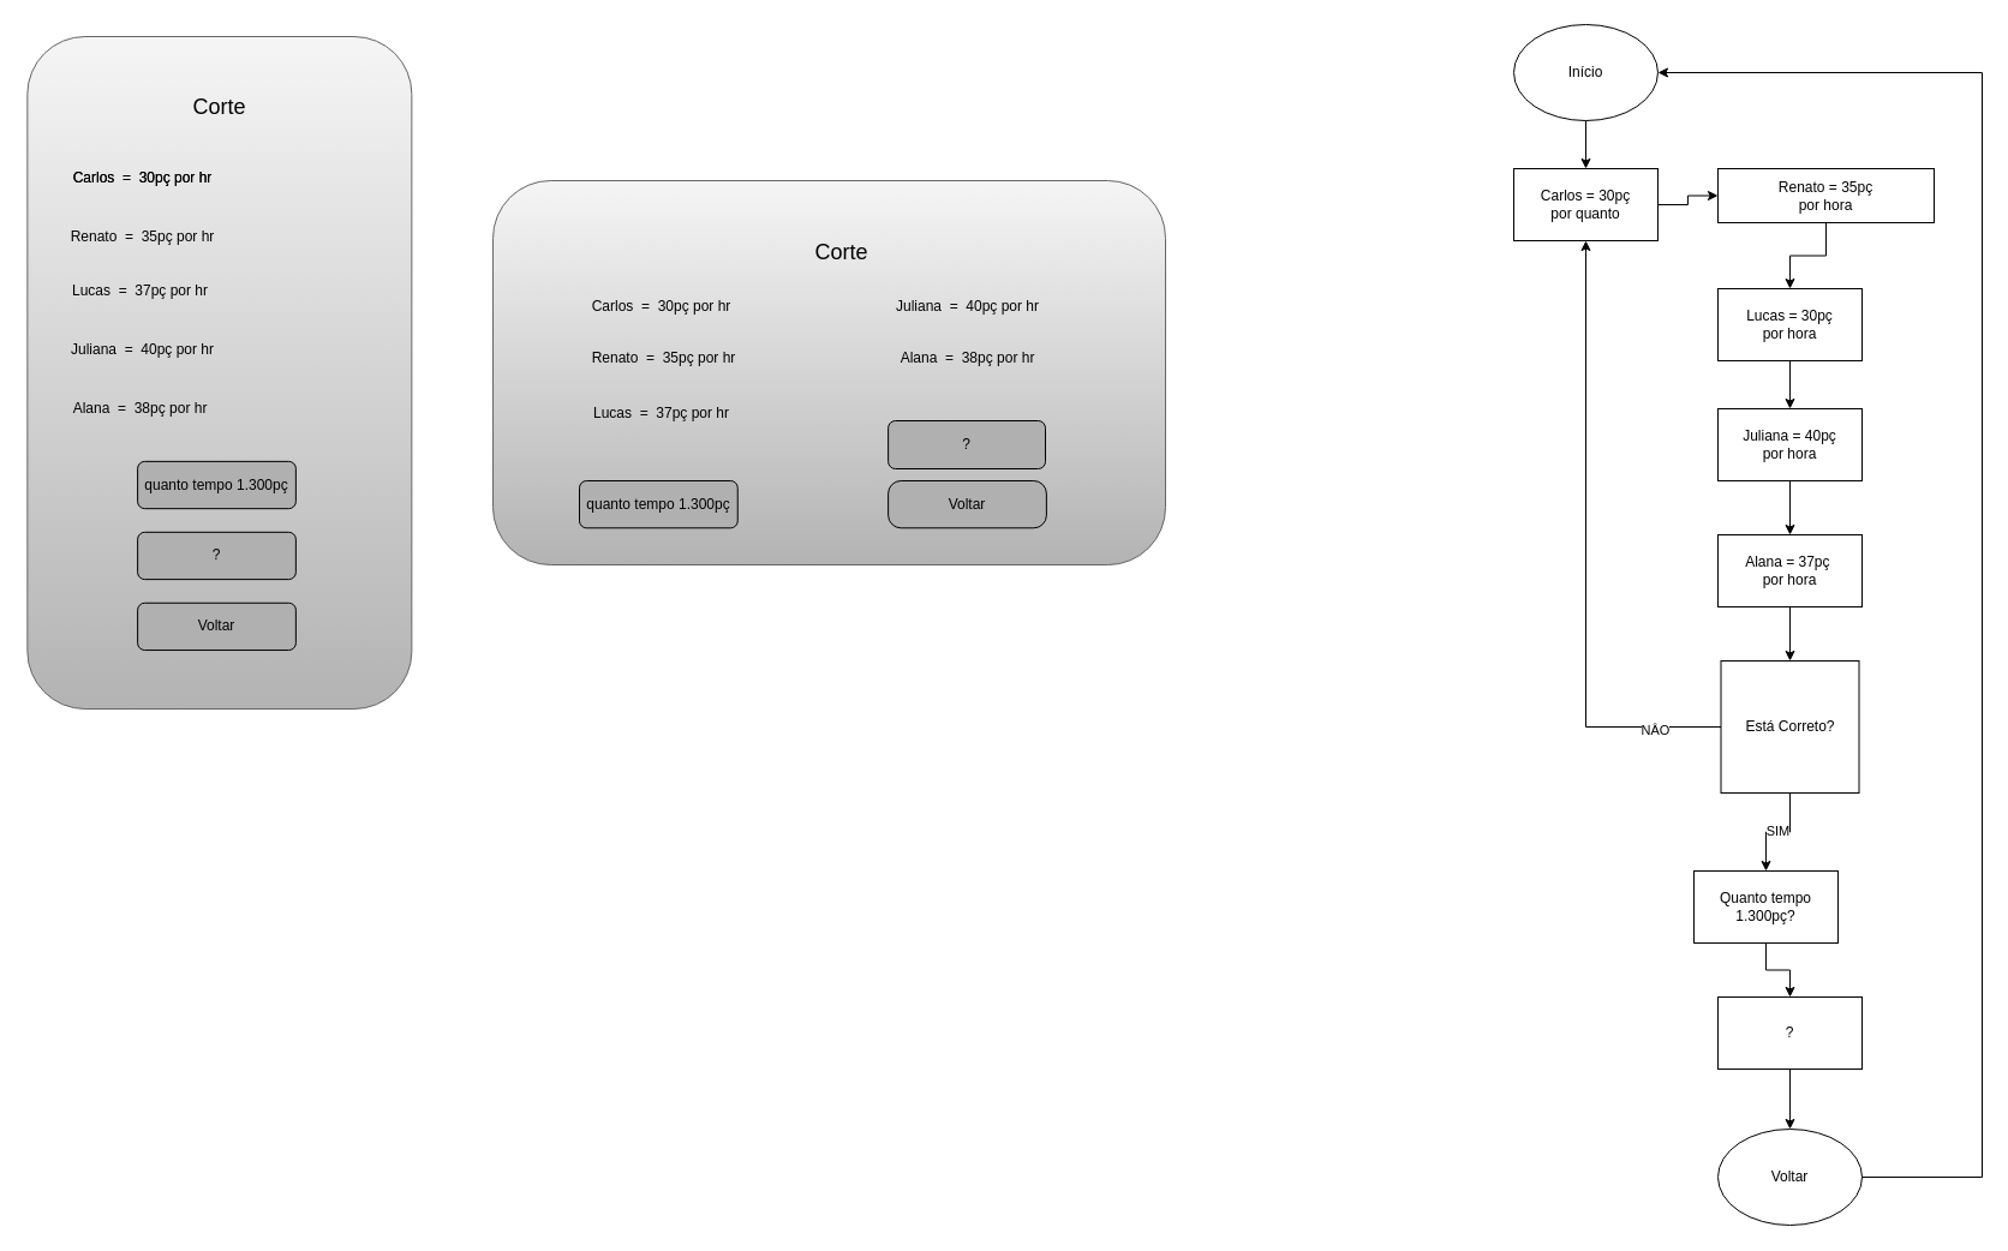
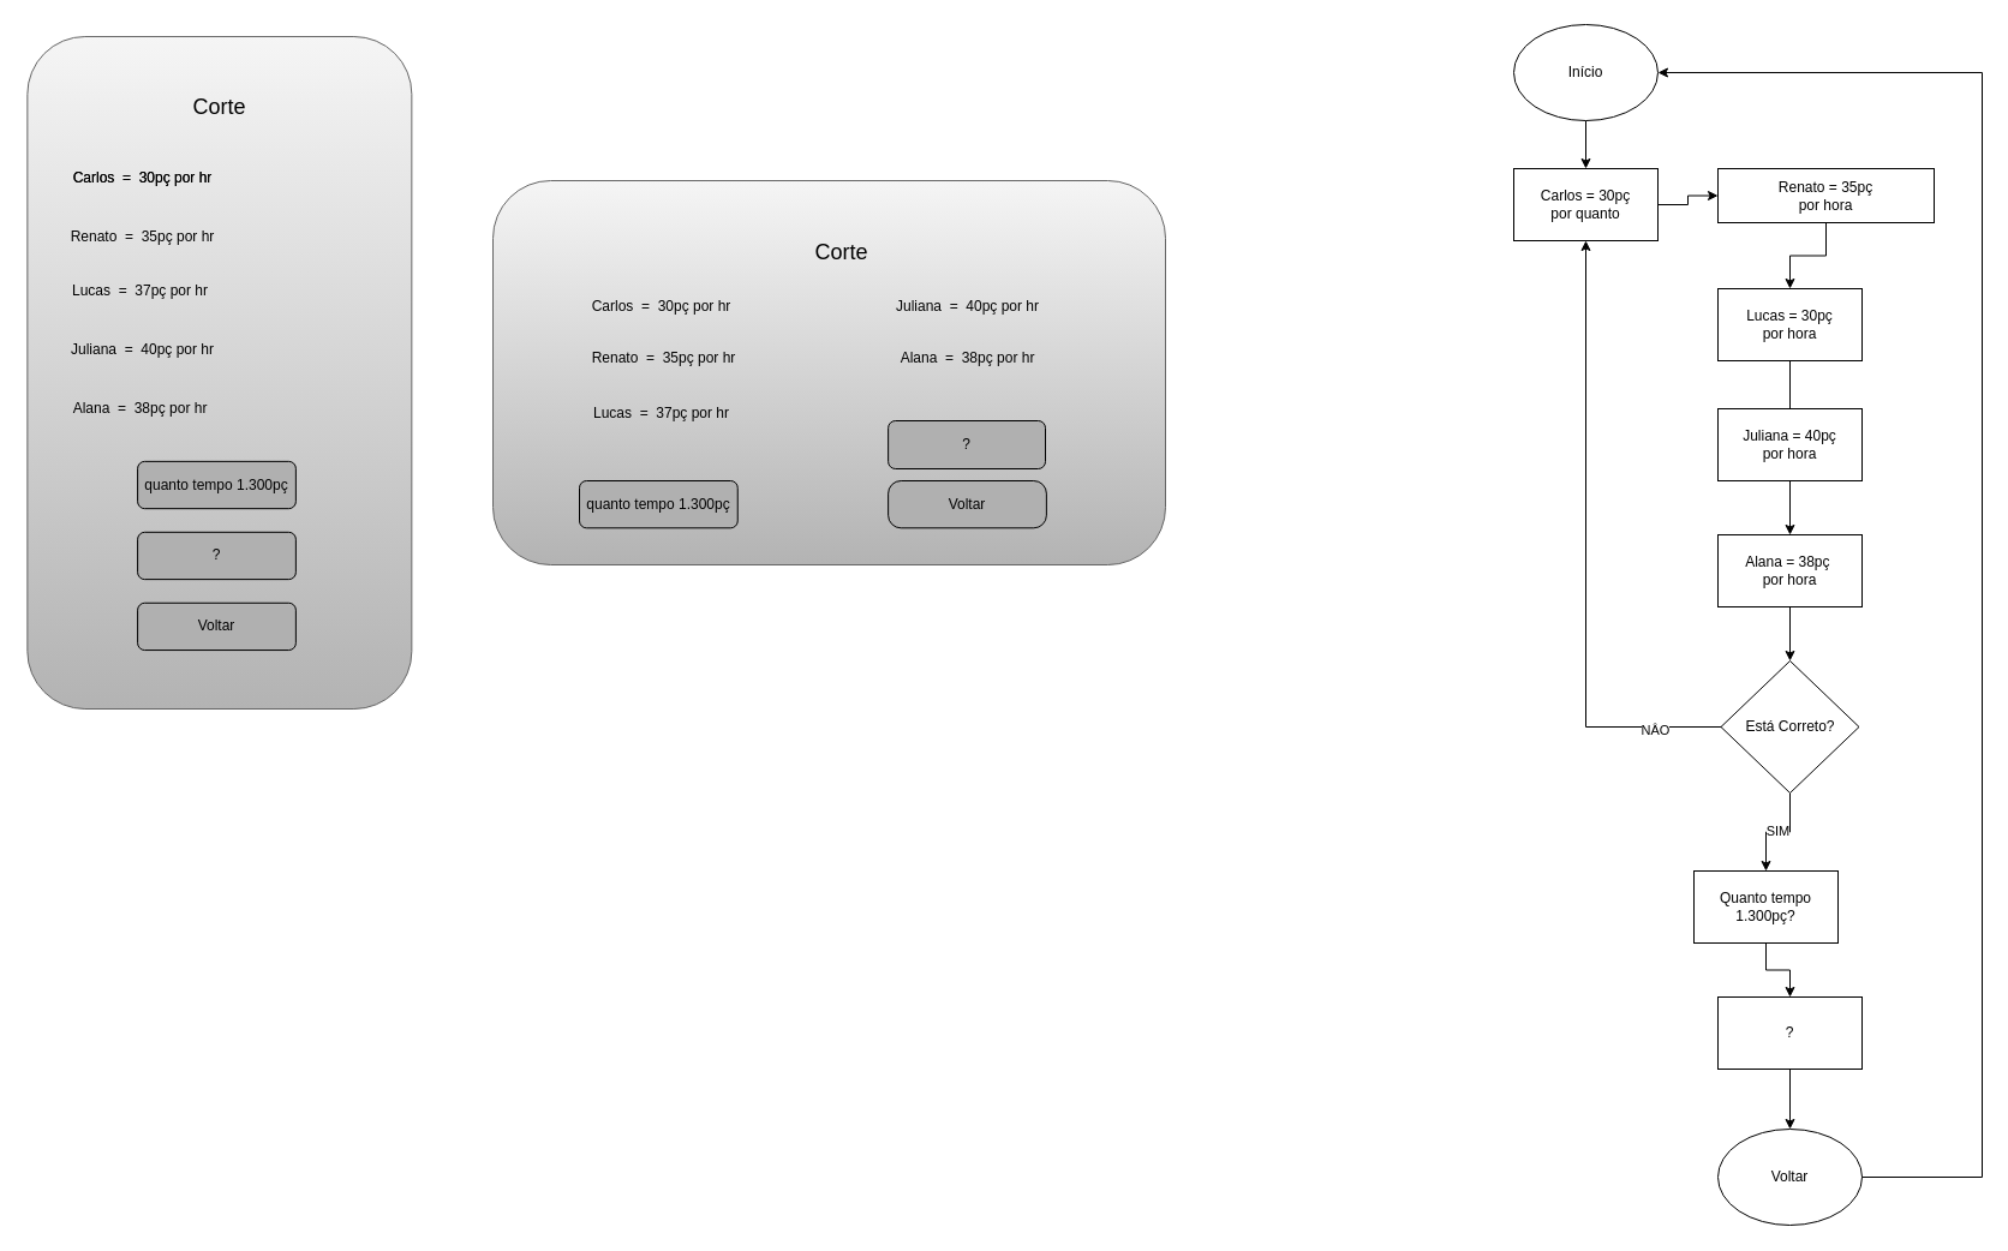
  <mxCell id="0" />
  <mxCell id="1" parent="0" />
  <mxCell id="2" value="" style="group" vertex="1" connectable="0" parent="1"><mxGeometry x="20" y="30" width="320" height="560" as="geometry" /></mxCell>
  <mxCell id="3" value="" style="rounded=1;whiteSpace=wrap;html=1;fillColor=#f5f5f5;gradientColor=#b3b3b3;strokeColor=#666666;container=1;" vertex="1" parent="2"><mxGeometry x="2.35" width="320" height="560" as="geometry" /></mxCell>
  <mxCell id="4" value="" style="group" vertex="1" connectable="0" parent="2"><mxGeometry x="26.353" y="39.474" width="199.529" height="471.579" as="geometry" /></mxCell>
  <mxCell id="5" value="&lt;font style=&quot;font-size: 18px;&quot;&gt;Corte&lt;/font&gt;" style="text;html=1;align=center;verticalAlign=middle;resizable=0;points=[];autosize=1;strokeColor=none;fillColor=none;container=0;" vertex="1" parent="4"><mxGeometry x="101" width="70" height="40" as="geometry" /></mxCell>
  <mxCell id="6" value="Carlos&amp;nbsp; =&amp;nbsp; 30pç por hr" style="text;html=1;align=center;verticalAlign=middle;resizable=0;points=[];autosize=1;strokeColor=none;fillColor=none;container=0;" vertex="1" parent="4"><mxGeometry x="1.882" y="63.86" width="140" height="30" as="geometry" /></mxCell>
  <mxCell id="7" value="Carlos&amp;nbsp; =&amp;nbsp; 30pç por hr" style="text;html=1;align=center;verticalAlign=middle;resizable=0;points=[];autosize=1;strokeColor=none;fillColor=none;container=0;" vertex="1" parent="4"><mxGeometry x="1.882" y="63.86" width="140" height="30" as="geometry" /></mxCell>
  <mxCell id="8" value="Renato&amp;nbsp; =&amp;nbsp; 35pç por hr" style="text;html=1;align=center;verticalAlign=middle;resizable=0;points=[];autosize=1;strokeColor=none;fillColor=none;container=0;" vertex="1" parent="4"><mxGeometry x="1.882" y="112.982" width="140" height="30" as="geometry" /></mxCell>
  <mxCell id="9" value="Lucas&amp;nbsp; =&amp;nbsp; 37pç p&lt;span style=&quot;color: rgba(0, 0, 0, 0); font-family: monospace; font-size: 0px; text-align: start;&quot;&gt;%3CmxGraphModel%3E%3Croot%3E%3CmxCell%20id%3D%220%22%2F%3E%3CmxCell%20id%3D%221%22%20parent%3D%220%22%2F%3E%3CmxCell%20id%3D%222%22%20value%3D%22Renato%26amp%3Bnbsp%3B%20%3D%26amp%3Bnbsp%3B%2035p%C3%A7%20por%20hr%22%20style%3D%22text%3Bhtml%3D1%3Balign%3Dcenter%3BverticalAlign%3Dmiddle%3Bresizable%3D0%3Bpoints%3D%5B%5D%3Bautosize%3D1%3BstrokeColor%3Dnone%3BfillColor%3Dnone%3Bcontainer%3D0%3B%22%20vertex%3D%221%22%20parent%3D%221%22%3E%3CmxGeometry%20x%3D%22108.235%22%20y%3D%22262.456%22%20width%3D%22140%22%20height%3D%2230%22%20as%3D%22geometry%22%2F%3E%3C%2FmxCell%3E%3C%2Froot%3E%3C%2FmxGraphModel%3E&lt;/span&gt;&lt;span style=&quot;color: rgba(0, 0, 0, 0); font-family: monospace; font-size: 0px; text-align: start;&quot;&gt;%3CmxGraphModel%3E%3Croot%3E%3CmxCell%20id%3D%220%22%2F%3E%3CmxCell%20id%3D%221%22%20parent%3D%220%22%2F%3E%3CmxCell%20id%3D%222%22%20value%3D%22Renato%26amp%3Bnbsp%3B%20%3D%26amp%3Bnbsp%3B%2035p%C3%A7%20por%20hr%22%20style%3D%22text%3Bhtml%3D1%3Balign%3Dcenter%3BverticalAlign%3Dmiddle%3Bresizable%3D0%3Bpoints%3D%5B%5D%3Bautosize%3D1%3BstrokeColor%3Dnone%3BfillColor%3Dnone%3Bcontainer%3D0%3B%22%20vertex%3D%221%22%20parent%3D%221%22%3E%3CmxGeometry%20x%3D%22108.235%22%20y%3D%22262.456%22%20width%3D%22140%22%20height%3D%2230%22%20as%3D%22geometry%22%2F%3E%3C%2FmxCell%3E%3C%2Froot%3E%3C%2FmxGraphModel%3E&lt;/span&gt;or hr" style="text;html=1;align=center;verticalAlign=middle;resizable=0;points=[];autosize=1;strokeColor=none;fillColor=none;container=0;" vertex="1" parent="4"><mxGeometry y="157.193" width="140" height="30" as="geometry" /></mxCell>
  <mxCell id="10" value="Juliana&amp;nbsp; =&amp;nbsp; 40pç por hr" style="text;html=1;align=center;verticalAlign=middle;resizable=0;points=[];autosize=1;strokeColor=none;fillColor=none;container=0;" vertex="1" parent="4"><mxGeometry x="1.882" y="206.316" width="140" height="30" as="geometry" /></mxCell>
  <mxCell id="11" value="Alana&amp;nbsp; =&amp;nbsp; 38pç po&lt;span style=&quot;color: rgba(0, 0, 0, 0); font-family: monospace; font-size: 0px; text-align: start;&quot;&gt;%3CmxGraphModel%3E%3Croot%3E%3CmxCell%20id%3D%220%22%2F%3E%3CmxCell%20id%3D%221%22%20parent%3D%220%22%2F%3E%3CmxCell%20id%3D%222%22%20value%3D%22Juliana%26amp%3Bnbsp%3B%20%3D%26amp%3Bnbsp%3B%2040p%C3%A7%20por%20hr%22%20style%3D%22text%3Bhtml%3D1%3Balign%3Dcenter%3BverticalAlign%3Dmiddle%3Bresizable%3D0%3Bpoints%3D%5B%5D%3Bautosize%3D1%3BstrokeColor%3Dnone%3BfillColor%3Dnone%3Bcontainer%3D0%3B%22%20vertex%3D%221%22%20parent%3D%221%22%3E%3CmxGeometry%20x%3D%22108.235%22%20y%3D%22355.789%22%20width%3D%22140%22%20height%3D%2230%22%20as%3D%22geometry%22%2F%3E%3C%2FmxCell%3E%3C%2Froot%3E%3C%2FmxGraphModel%3E&lt;/span&gt;r hr" style="text;html=1;align=center;verticalAlign=middle;resizable=0;points=[];autosize=1;strokeColor=none;fillColor=none;container=0;" vertex="1" parent="4"><mxGeometry y="255.439" width="140" height="30" as="geometry" /></mxCell>
  <mxCell id="12" value="quanto tempo 1.300pç" style="rounded=1;whiteSpace=wrap;html=1;fillColor=#B0B0B0;container=0;" vertex="1" parent="4"><mxGeometry x="67.765" y="314.386" width="131.765" height="39.298" as="geometry" /></mxCell>
  <mxCell id="13" value="?" style="rounded=1;whiteSpace=wrap;html=1;fillColor=#B0B0B0;container=0;" vertex="1" parent="4"><mxGeometry x="67.765" y="373.333" width="131.765" height="39.298" as="geometry" /></mxCell>
  <mxCell id="14" value="Voltar" style="rounded=1;whiteSpace=wrap;html=1;fillColor=#B0B0B0;container=0;" vertex="1" parent="4"><mxGeometry x="67.765" y="432.281" width="131.765" height="39.298" as="geometry" /></mxCell>
  <mxCell id="15" value="" style="rounded=1;whiteSpace=wrap;html=1;fillColor=#f5f5f5;gradientColor=#b3b3b3;strokeColor=#666666;" vertex="1" parent="1"><mxGeometry x="410" y="150" width="560" height="320" as="geometry" /></mxCell>
  <mxCell id="16" value="&lt;font style=&quot;font-size: 18px;&quot;&gt;Corte&lt;/font&gt;" style="text;html=1;align=center;verticalAlign=middle;resizable=0;points=[];autosize=1;strokeColor=none;fillColor=none;container=0;" vertex="1" parent="1"><mxGeometry x="665.003" y="190.004" width="70" height="40" as="geometry" /></mxCell>
  <mxCell id="17" value="Carlos&amp;nbsp; =&amp;nbsp; 30pç por hr" style="text;html=1;align=center;verticalAlign=middle;resizable=0;points=[];autosize=1;strokeColor=none;fillColor=none;container=0;" vertex="1" parent="1"><mxGeometry x="479.995" y="240.003" width="140" height="30" as="geometry" /></mxCell>
  <mxCell id="18" value="Renato&amp;nbsp; =&amp;nbsp; 35pç por hr" style="text;html=1;align=center;verticalAlign=middle;resizable=0;points=[];autosize=1;strokeColor=none;fillColor=none;container=0;" vertex="1" parent="1"><mxGeometry x="481.995" y="282.996" width="140" height="30" as="geometry" /></mxCell>
  <mxCell id="19" value="Lucas&amp;nbsp; =&amp;nbsp; 37pç p&lt;span style=&quot;color: rgba(0, 0, 0, 0); font-family: monospace; font-size: 0px; text-align: start;&quot;&gt;%3CmxGraphModel%3E%3Croot%3E%3CmxCell%20id%3D%220%22%2F%3E%3CmxCell%20id%3D%221%22%20parent%3D%220%22%2F%3E%3CmxCell%20id%3D%222%22%20value%3D%22Renato%26amp%3Bnbsp%3B%20%3D%26amp%3Bnbsp%3B%2035p%C3%A7%20por%20hr%22%20style%3D%22text%3Bhtml%3D1%3Balign%3Dcenter%3BverticalAlign%3Dmiddle%3Bresizable%3D0%3Bpoints%3D%5B%5D%3Bautosize%3D1%3BstrokeColor%3Dnone%3BfillColor%3Dnone%3Bcontainer%3D0%3B%22%20vertex%3D%221%22%20parent%3D%221%22%3E%3CmxGeometry%20x%3D%22108.235%22%20y%3D%22262.456%22%20width%3D%22140%22%20height%3D%2230%22%20as%3D%22geometry%22%2F%3E%3C%2FmxCell%3E%3C%2Froot%3E%3C%2FmxGraphModel%3E&lt;/span&gt;&lt;span style=&quot;color: rgba(0, 0, 0, 0); font-family: monospace; font-size: 0px; text-align: start;&quot;&gt;%3CmxGraphModel%3E%3Croot%3E%3CmxCell%20id%3D%220%22%2F%3E%3CmxCell%20id%3D%221%22%20parent%3D%220%22%2F%3E%3CmxCell%20id%3D%222%22%20value%3D%22Renato%26amp%3Bnbsp%3B%20%3D%26amp%3Bnbsp%3B%2035p%C3%A7%20por%20hr%22%20style%3D%22text%3Bhtml%3D1%3Balign%3Dcenter%3BverticalAlign%3Dmiddle%3Bresizable%3D0%3Bpoints%3D%5B%5D%3Bautosize%3D1%3BstrokeColor%3Dnone%3BfillColor%3Dnone%3Bcontainer%3D0%3B%22%20vertex%3D%221%22%20parent%3D%221%22%3E%3CmxGeometry%20x%3D%22108.235%22%20y%3D%22262.456%22%20width%3D%22140%22%20height%3D%2230%22%20as%3D%22geometry%22%2F%3E%3C%2FmxCell%3E%3C%2Froot%3E%3C%2FmxGraphModel%3E&lt;/span&gt;or hr" style="text;html=1;align=center;verticalAlign=middle;resizable=0;points=[];autosize=1;strokeColor=none;fillColor=none;container=0;" vertex="1" parent="1"><mxGeometry x="479.993" y="328.997" width="140" height="30" as="geometry" /></mxCell>
  <mxCell id="20" value="Juliana&amp;nbsp; =&amp;nbsp; 40pç por hr" style="text;html=1;align=center;verticalAlign=middle;resizable=0;points=[];autosize=1;strokeColor=none;fillColor=none;container=0;" vertex="1" parent="1"><mxGeometry x="735.005" y="239.999" width="140" height="30" as="geometry" /></mxCell>
  <mxCell id="21" value="Alana&amp;nbsp; =&amp;nbsp; 38pç po&lt;span style=&quot;color: rgba(0, 0, 0, 0); font-family: monospace; font-size: 0px; text-align: start;&quot;&gt;%3CmxGraphModel%3E%3Croot%3E%3CmxCell%20id%3D%220%22%2F%3E%3CmxCell%20id%3D%221%22%20parent%3D%220%22%2F%3E%3CmxCell%20id%3D%222%22%20value%3D%22Juliana%26amp%3Bnbsp%3B%20%3D%26amp%3Bnbsp%3B%2040p%C3%A7%20por%20hr%22%20style%3D%22text%3Bhtml%3D1%3Balign%3Dcenter%3BverticalAlign%3Dmiddle%3Bresizable%3D0%3Bpoints%3D%5B%5D%3Bautosize%3D1%3BstrokeColor%3Dnone%3BfillColor%3Dnone%3Bcontainer%3D0%3B%22%20vertex%3D%221%22%20parent%3D%221%22%3E%3CmxGeometry%20x%3D%22108.235%22%20y%3D%22355.789%22%20width%3D%22140%22%20height%3D%2230%22%20as%3D%22geometry%22%2F%3E%3C%2FmxCell%3E%3C%2Froot%3E%3C%2FmxGraphModel%3E&lt;/span&gt;r hr" style="text;html=1;align=center;verticalAlign=middle;resizable=0;points=[];autosize=1;strokeColor=none;fillColor=none;container=0;" vertex="1" parent="1"><mxGeometry x="735.003" y="282.992" width="140" height="30" as="geometry" /></mxCell>
  <mxCell id="22" value="quanto tempo 1.300pç" style="rounded=1;whiteSpace=wrap;html=1;fillColor=#B0B0B0;container=0;" vertex="1" parent="1"><mxGeometry x="481.998" y="400" width="131.765" height="39.298" as="geometry" /></mxCell>
  <mxCell id="23" value="?" style="rounded=1;whiteSpace=wrap;html=1;fillColor=#B0B0B0;container=0;" vertex="1" parent="1"><mxGeometry x="739.12" y="350" width="130.88" height="40" as="geometry" /></mxCell>
  <mxCell id="24" value="Voltar" style="rounded=1;whiteSpace=wrap;html=1;fillColor=#B0B0B0;container=0;arcSize=27;" vertex="1" parent="1"><mxGeometry x="739.118" y="400.004" width="131.765" height="39.298" as="geometry" /></mxCell>
  <mxCell id="25" value="" style="edgeStyle=orthogonalEdgeStyle;rounded=0;orthogonalLoop=1;jettySize=auto;html=1;" edge="1" parent="1" source="26" target="28"><mxGeometry relative="1" as="geometry" /></mxCell>
  <mxCell id="26" value="Início" style="ellipse;whiteSpace=wrap;html=1;" vertex="1" parent="1"><mxGeometry x="1260" y="20" width="120" height="80" as="geometry" /></mxCell>
  <mxCell id="27" value="" style="edgeStyle=orthogonalEdgeStyle;rounded=0;orthogonalLoop=1;jettySize=auto;html=1;" edge="1" parent="1" source="28" target="30"><mxGeometry relative="1" as="geometry" /></mxCell>
  <mxCell id="28" value="Carlos = 30pç&lt;div&gt;por quanto&lt;/div&gt;" style="rounded=0;whiteSpace=wrap;html=1;" vertex="1" parent="1"><mxGeometry x="1260" y="140" width="120" height="60" as="geometry" /></mxCell>
  <mxCell id="29" value="" style="edgeStyle=orthogonalEdgeStyle;rounded=0;orthogonalLoop=1;jettySize=auto;html=1;" edge="1" parent="1" source="30" target="32"><mxGeometry relative="1" as="geometry" /></mxCell>
  <mxCell id="30" value="Renato = 35pç&lt;div&gt;por hora&lt;/div&gt;" style="rounded=0;whiteSpace=wrap;html=1;" vertex="1" parent="1"><mxGeometry x="1430" y="140" width="180" height="45" as="geometry" /></mxCell>
- <mxCell id="31" value="" style="edgeStyle=orthogonalEdgeStyle;rounded=0;orthogonalLoop=1;jettySize=auto;html=1;" edge="1" parent="1" source="32" target="34"><mxGeometry relative="1" as="geometry" /></mxCell>
+ <mxCell id="31" value="" style="edgeStyle=orthogonalEdgeStyle;rounded=0;orthogonalLoop=1;jettySize=auto;html=1;endArrow=none;" edge="1" parent="1" source="32" target="34"><mxGeometry relative="1" as="geometry" /></mxCell>
  <mxCell id="32" value="Lucas = 30pç&lt;div&gt;por hora&lt;/div&gt;" style="rounded=0;whiteSpace=wrap;html=1;" vertex="1" parent="1"><mxGeometry x="1430" y="240" width="120" height="60" as="geometry" /></mxCell>
  <mxCell id="33" value="" style="edgeStyle=orthogonalEdgeStyle;rounded=0;orthogonalLoop=1;jettySize=auto;html=1;" edge="1" parent="1" source="34" target="36"><mxGeometry relative="1" as="geometry" /></mxCell>
  <mxCell id="34" value="Juliana = 40pç&lt;div&gt;por hora&lt;/div&gt;" style="rounded=0;whiteSpace=wrap;html=1;" vertex="1" parent="1"><mxGeometry x="1430" y="340" width="120" height="60" as="geometry" /></mxCell>
  <mxCell id="35" value="" style="edgeStyle=orthogonalEdgeStyle;rounded=0;orthogonalLoop=1;jettySize=auto;html=1;" edge="1" parent="1" source="36" target="41"><mxGeometry relative="1" as="geometry" /></mxCell>
- <mxCell id="36" value="Alana = 37pç&amp;nbsp;&lt;div&gt;por hora&lt;/div&gt;" style="rounded=0;whiteSpace=wrap;html=1;" vertex="1" parent="1"><mxGeometry x="1430" y="445" width="120" height="60" as="geometry" /></mxCell>
+ <mxCell id="36" value="Alana = 38pç&amp;nbsp;&lt;div&gt;por hora&lt;/div&gt;" style="rounded=0;whiteSpace=wrap;html=1;" vertex="1" parent="1"><mxGeometry x="1430" y="445" width="120" height="60" as="geometry" /></mxCell>
  <mxCell id="37" value="" style="edgeStyle=orthogonalEdgeStyle;rounded=0;orthogonalLoop=1;jettySize=auto;html=1;" edge="1" parent="1" source="38" target="45"><mxGeometry relative="1" as="geometry" /></mxCell>
  <mxCell id="38" value="Quanto tempo&lt;div&gt;1.300pç?&lt;/div&gt;" style="rounded=0;whiteSpace=wrap;html=1;" vertex="1" parent="1"><mxGeometry x="1410" y="725" width="120" height="60" as="geometry" /></mxCell>
  <mxCell id="39" value="" style="edgeStyle=orthogonalEdgeStyle;rounded=0;orthogonalLoop=1;jettySize=auto;html=1;" edge="1" parent="1" source="41" target="38"><mxGeometry relative="1" as="geometry" /></mxCell>
  <mxCell id="40" value="SIM" style="edgeLabel;html=1;align=center;verticalAlign=middle;resizable=0;points=[];" vertex="1" connectable="0" parent="39"><mxGeometry y="-1" relative="1" as="geometry"><mxPoint as="offset" /></mxGeometry></mxCell>
- <mxCell id="41" value="Está Correto?" style="whiteSpace=wrap;html=1;rounded=0;" vertex="1" parent="1"><mxGeometry x="1432.5" y="550" width="115" height="110" as="geometry" /></mxCell>
+ <mxCell id="41" value="Está Correto?" style="rhombus;whiteSpace=wrap;html=1;" vertex="1" parent="1"><mxGeometry x="1432.5" y="550" width="115" height="110" as="geometry" /></mxCell>
  <mxCell id="42" value="" style="endArrow=classic;html=1;rounded=0;exitX=0;exitY=0.5;exitDx=0;exitDy=0;entryX=0.5;entryY=1;entryDx=0;entryDy=0;" edge="1" parent="1" source="41" target="28"><mxGeometry width="50" height="50" relative="1" as="geometry"><mxPoint x="1060" y="550" as="sourcePoint" /><mxPoint x="1270" y="300" as="targetPoint" /><Array as="points"><mxPoint x="1320" y="605" /></Array></mxGeometry></mxCell>
  <mxCell id="43" value="NÂO" style="edgeLabel;html=1;align=center;verticalAlign=middle;resizable=0;points=[];" vertex="1" connectable="0" parent="42"><mxGeometry x="-0.789" y="2" relative="1" as="geometry"><mxPoint as="offset" /></mxGeometry></mxCell>
  <mxCell id="44" value="" style="edgeStyle=orthogonalEdgeStyle;rounded=0;orthogonalLoop=1;jettySize=auto;html=1;" edge="1" parent="1" source="45" target="46"><mxGeometry relative="1" as="geometry" /></mxCell>
  <mxCell id="45" value="?" style="rounded=0;whiteSpace=wrap;html=1;" vertex="1" parent="1"><mxGeometry x="1430" y="830" width="120" height="60" as="geometry" /></mxCell>
  <mxCell id="46" value="Voltar" style="ellipse;whiteSpace=wrap;html=1;" vertex="1" parent="1"><mxGeometry x="1430" y="940" width="120" height="80" as="geometry" /></mxCell>
  <mxCell id="47" value="" style="endArrow=classic;html=1;rounded=0;exitX=1;exitY=0.5;exitDx=0;exitDy=0;entryX=1;entryY=0.5;entryDx=0;entryDy=0;" edge="1" parent="1" source="46" target="26"><mxGeometry width="50" height="50" relative="1" as="geometry"><mxPoint x="1060" y="650" as="sourcePoint" /><mxPoint x="1620" y="10" as="targetPoint" /><Array as="points"><mxPoint x="1650" y="980" /><mxPoint x="1650" y="60" /></Array></mxGeometry></mxCell>
